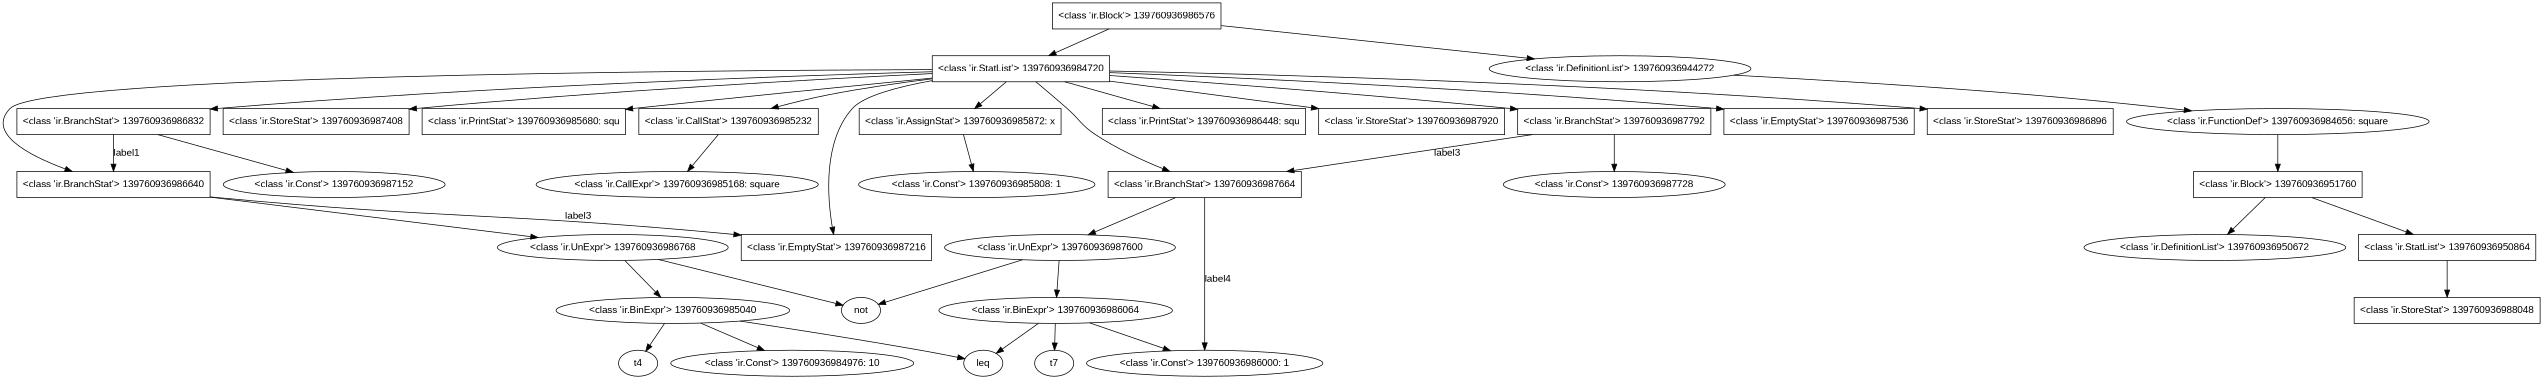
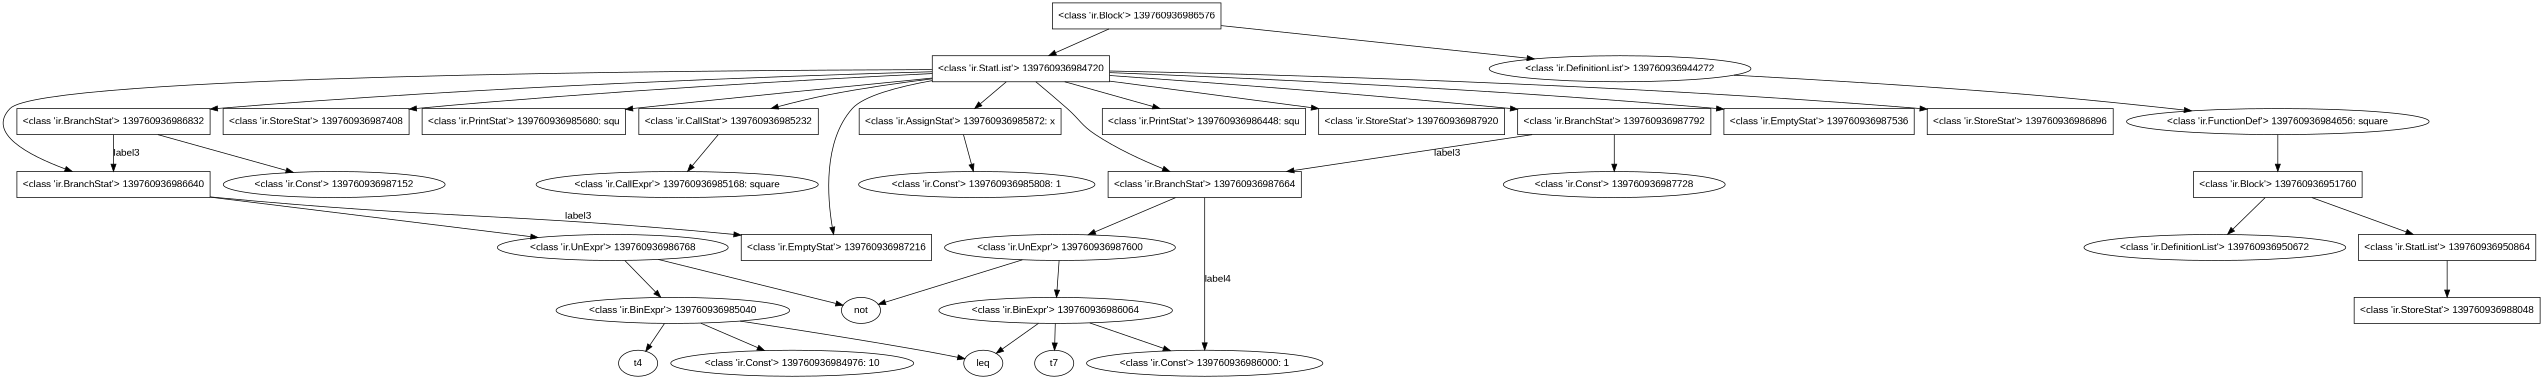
  digraph {
    fontname="Liberation Sans"
    node [fontname="Liberation Sans" shape=box]
    edge [fontname="Liberation Sans"]
    n1 [label="<class 'ir.Block'> 139760936986576"]
    n2 [label="<class 'ir.StatList'> 139760936984720"]
    n3 [label="<class 'ir.DefinitionList'> 139760936944272" shape=""]
    n4 [label="<class 'ir.StoreStat'> 139760936986896"]
    n5 [label="<class 'ir.BranchStat'> 139760936986640"]
    n6 [label="<class 'ir.CallStat'> 139760936985232"]
    n7 [label="<class 'ir.StoreStat'> 139760936987408"]
    n8 [label="<class 'ir.PrintStat'> 139760936985680: squ"]
    n9 [label="<class 'ir.BranchStat'> 139760936986832"]
    n10 [label="<class 'ir.EmptyStat'> 139760936987216"]
    n11 [label="<class 'ir.AssignStat'> 139760936985872: x"]
    n12 [label="<class 'ir.BranchStat'> 139760936987664"]
    n13 [label="<class 'ir.PrintStat'> 139760936986448: squ"]
    n14 [label="<class 'ir.StoreStat'> 139760936987920"]
    n15 [label="<class 'ir.BranchStat'> 139760936987792"]
    n16 [label="<class 'ir.EmptyStat'> 139760936987536"]
    n17 [label="<class 'ir.FunctionDef'> 139760936984656: square" shape=""]
    n18 [label="<class 'ir.UnExpr'> 139760936986768" shape=""]
    n19 [label="<class 'ir.CallExpr'> 139760936985168: square" shape=""]
    n20 [label="<class 'ir.Const'> 139760936987152" shape=""]
    n21 [label="<class 'ir.Const'> 139760936985808: 1" shape=""]
    n22 [label="<class 'ir.UnExpr'> 139760936987600" shape=""]
    n23 [label="<class 'ir.Const'> 139760936986000: 1" shape=""]
    n24 [label="<class 'ir.Const'> 139760936987728" shape=""]
    n25 [label="<class 'ir.Block'> 139760936951760"]
    n26 [label=not shape=""]
    n27 [label="<class 'ir.BinExpr'> 139760936985040" shape=""]
    n28 [label="<class 'ir.BinExpr'> 139760936986064" shape=""]
    n29 [label=leq shape=""]
    n30 [label=t4 shape=""]
    n31 [label="<class 'ir.Const'> 139760936984976: 10" shape=""]
    n32 [label=t7 shape=""]
    n33 [label="<class 'ir.StatList'> 139760936950864"]
    n34 [label="<class 'ir.DefinitionList'> 139760936950672" shape=""]
    n35 [label="<class 'ir.StoreStat'> 139760936988048"]
    n1 -> n2
    n1 -> n3
    n2 -> n4
    n2 -> n5
    n2 -> n6
    n2 -> n7
    n2 -> n8
    n2 -> n9
    n2 -> n10
    n2 -> n11
    n2 -> n12
    n2 -> n13
    n2 -> n14
    n2 -> n15
    n2 -> n16
    n3 -> n17
    n5 -> n10 [label=label3]
    n5 -> n18
    n6 -> n19
-   n9 -> n5 [label=label1]
+   n9 -> n5 [label=label3]
    n9 -> n20
    n11 -> n21
    n12 -> n22
    n12 -> n23 [label=label4]
    n15 -> n12 [label=label3]
    n15 -> n24
    n17 -> n25
    n18 -> n26
    n18 -> n27
    n22 -> n26
    n22 -> n28
    n25 -> n33
    n25 -> n34
    n27 -> n29
    n27 -> n30
    n27 -> n31
    n28 -> n23
    n28 -> n29
    n28 -> n32
    n33 -> n35
  }
